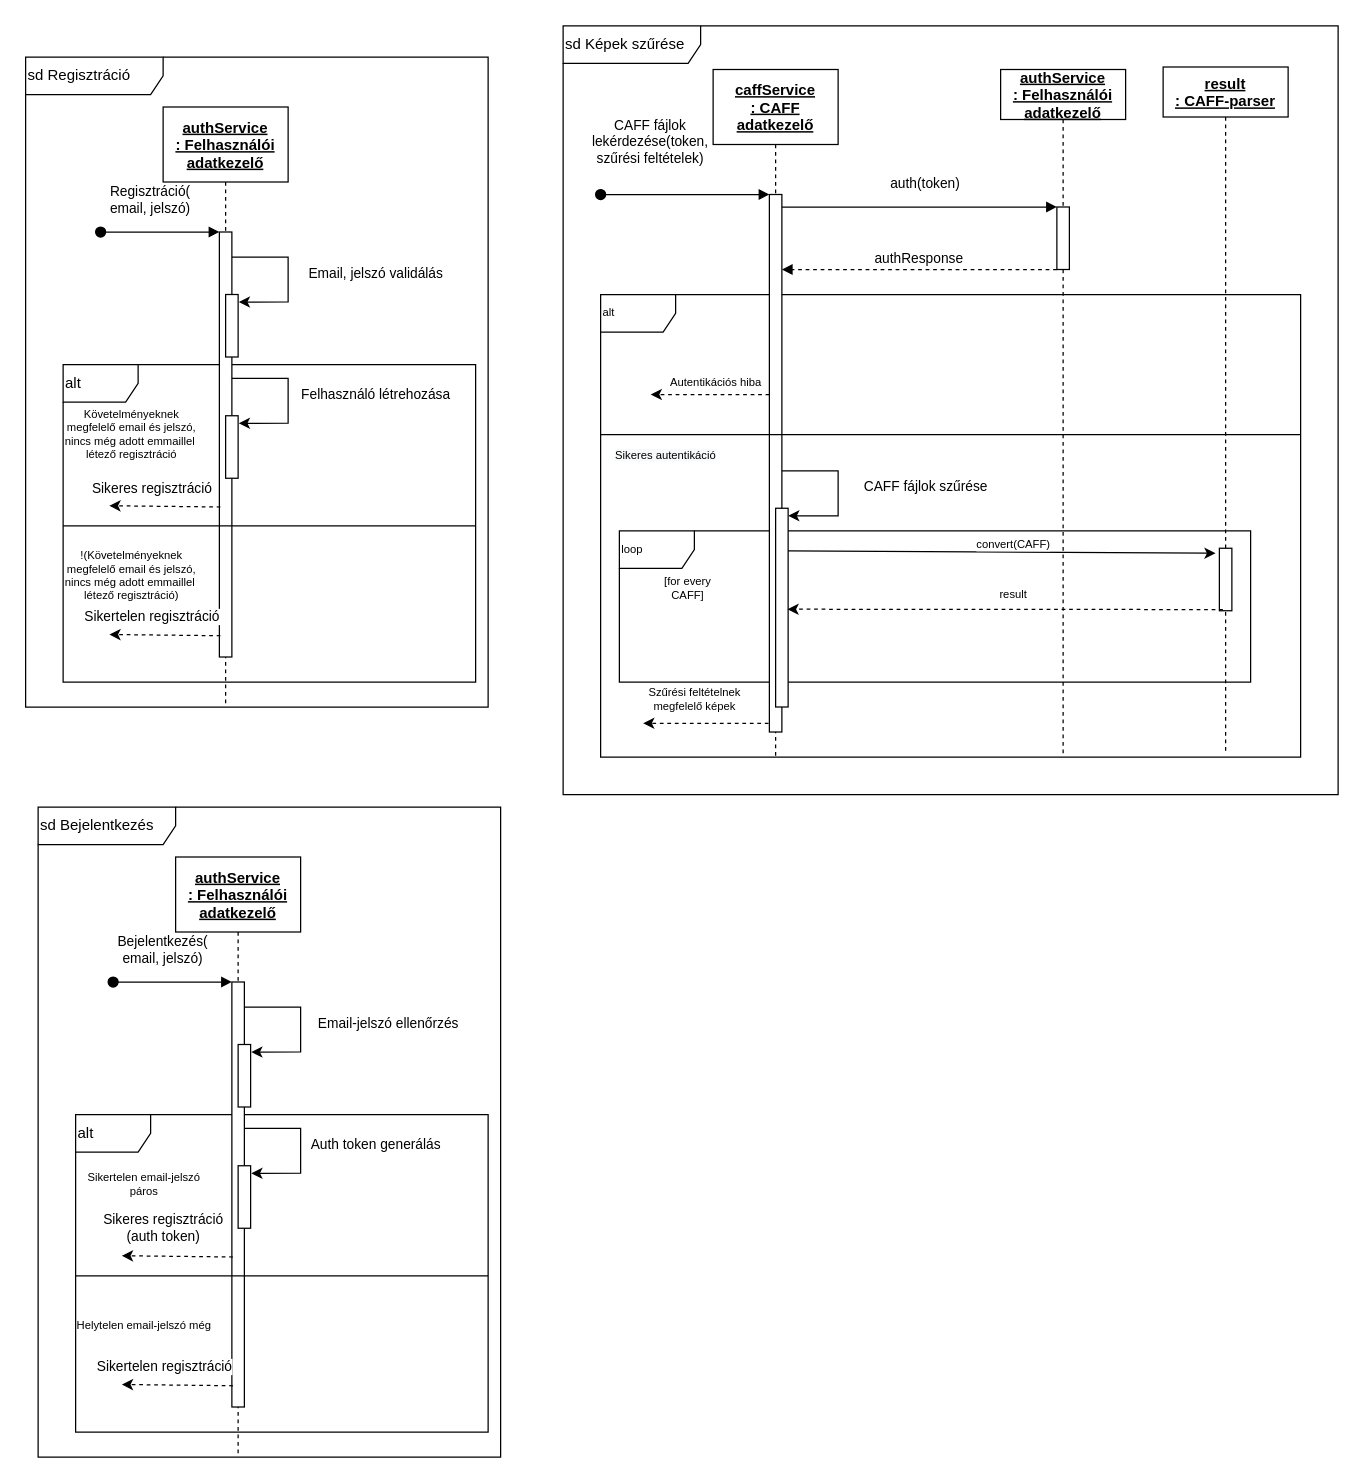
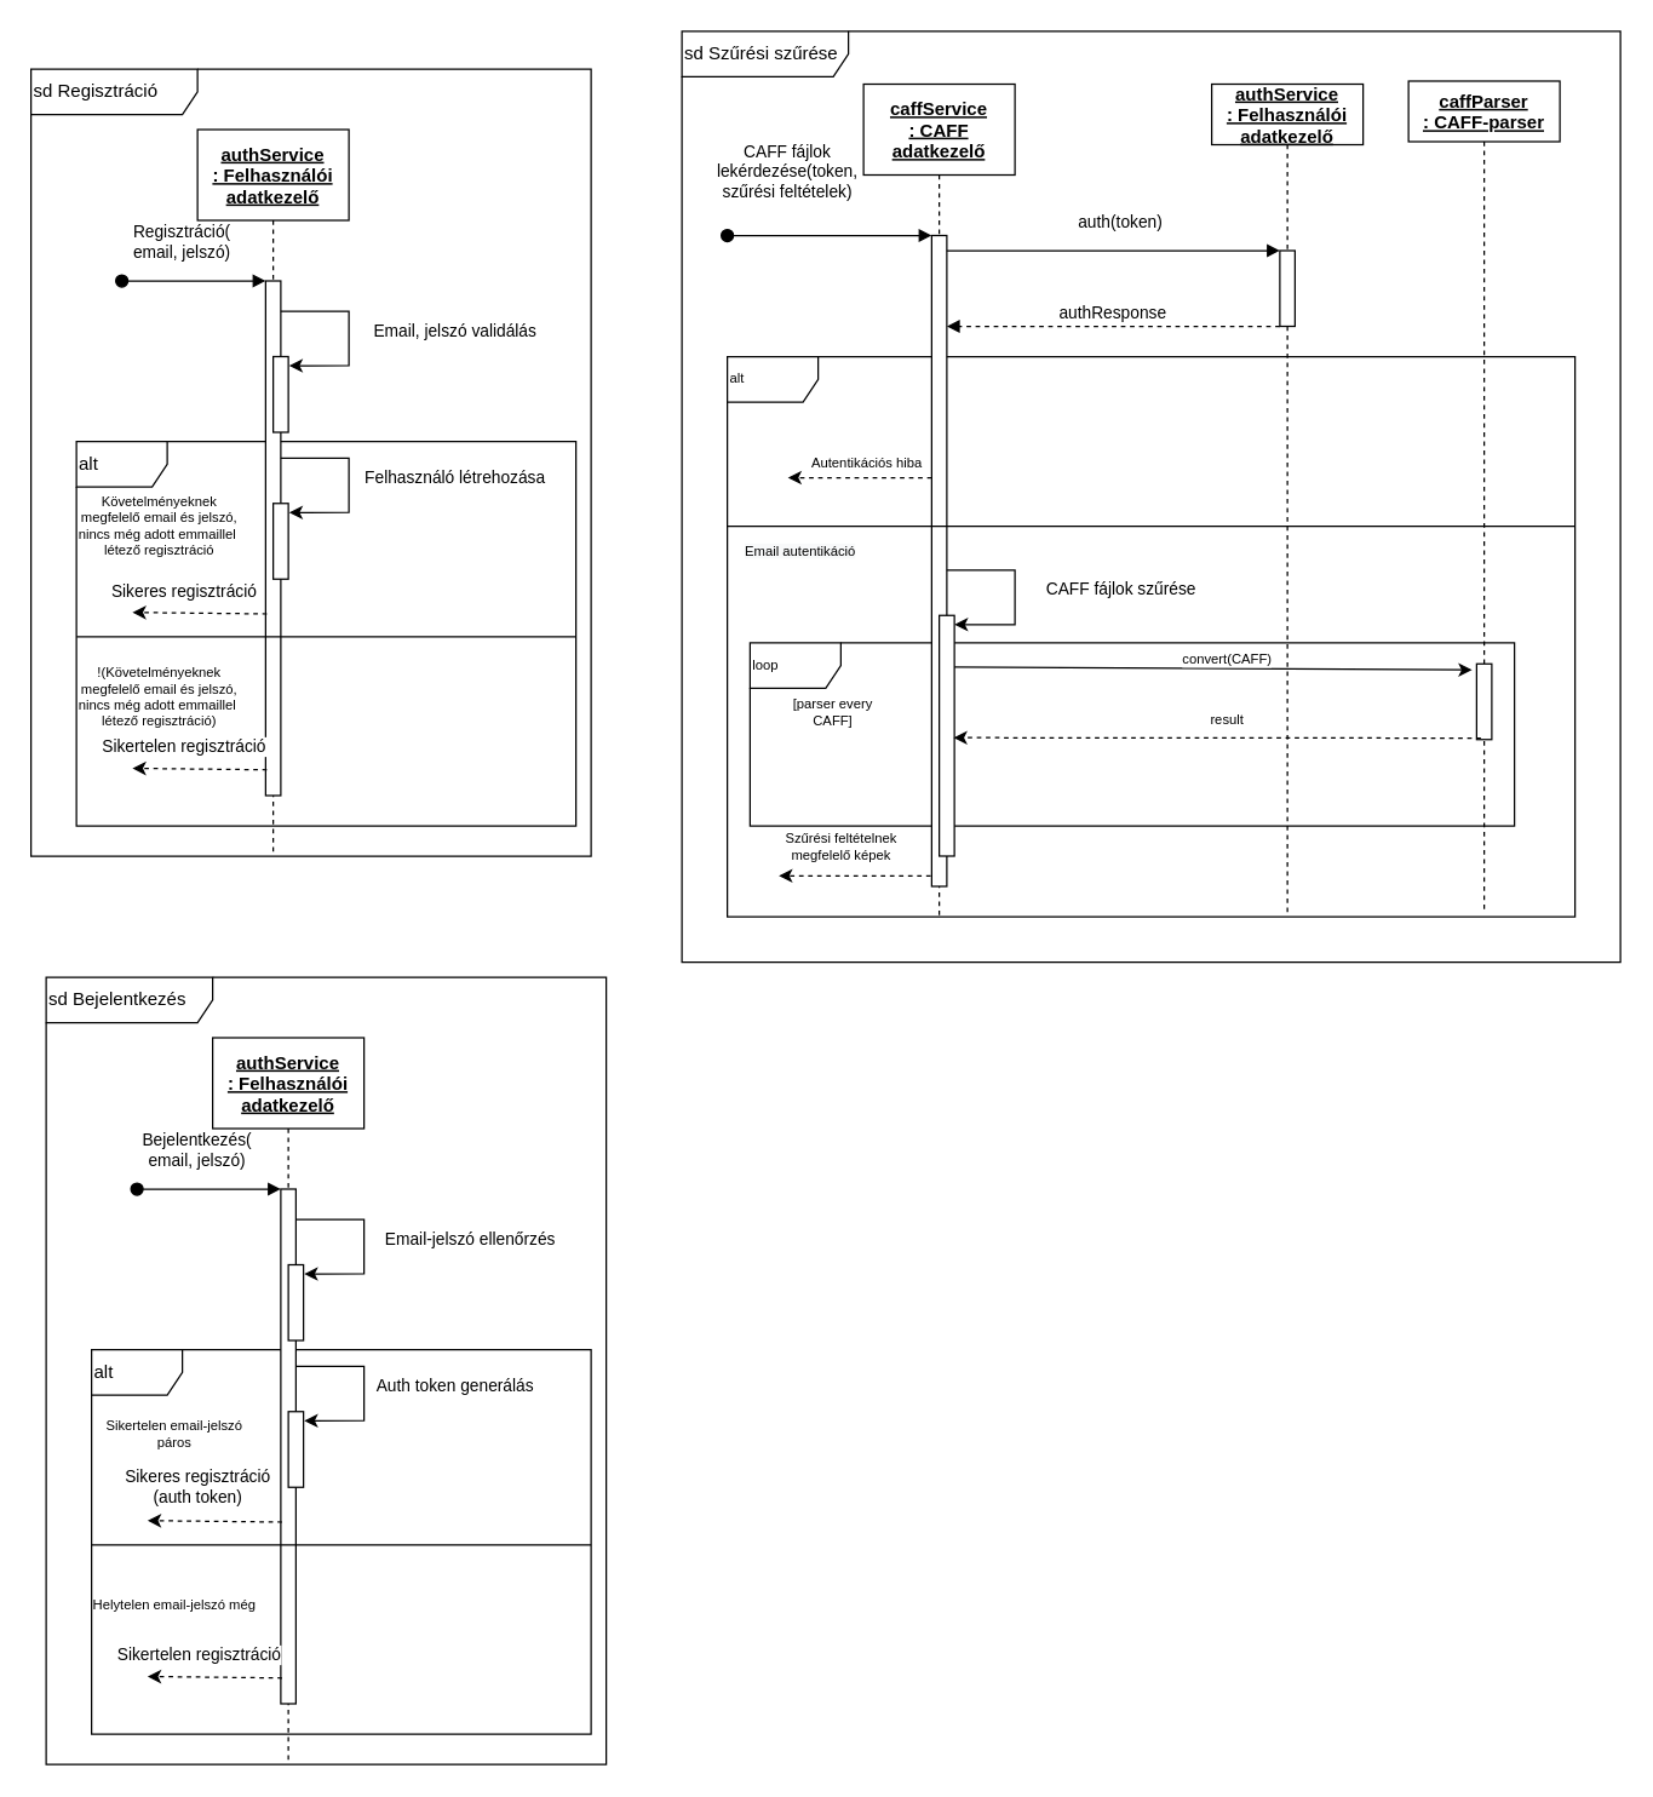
  <mxCell id="0" />
  <mxCell id="1" parent="0" />
  <mxCell id="2" value="alt" style="shape=umlFrame;whiteSpace=wrap;html=1;rounded=0;shadow=0;glass=0;sketch=0;fontSize=9;align=left;" vertex="1" parent="1"><mxGeometry x="480" y="235" width="560" height="370" as="geometry" /></mxCell>
  <mxCell id="3" value="loop" style="shape=umlFrame;whiteSpace=wrap;html=1;rounded=0;shadow=0;glass=0;sketch=0;fontSize=9;align=left;" vertex="1" parent="1"><mxGeometry x="495" y="424" width="505" height="121" as="geometry" /></mxCell>
- <mxCell id="4" value="sd Képek szűrése" style="shape=umlFrame;whiteSpace=wrap;html=1;rounded=0;shadow=0;glass=0;sketch=0;align=left;width=110;height=30;" vertex="1" parent="1"><mxGeometry x="450" y="20" width="620" height="615" as="geometry" /></mxCell>
+ <mxCell id="4" value="sd Szűrési szűrése" style="shape=umlFrame;whiteSpace=wrap;html=1;rounded=0;shadow=0;glass=0;sketch=0;align=left;width=110;height=30;" vertex="1" parent="1"><mxGeometry x="450" y="20" width="620" height="615" as="geometry" /></mxCell>
  <mxCell id="5" value="sd Regisztráció" style="shape=umlFrame;whiteSpace=wrap;html=1;rounded=0;shadow=0;glass=0;sketch=0;align=left;width=110;height=30;" vertex="1" parent="1"><mxGeometry x="20" y="45" width="370" height="520" as="geometry" /></mxCell>
  <mxCell id="6" value="alt" style="shape=umlFrame;whiteSpace=wrap;html=1;rounded=0;shadow=0;glass=0;sketch=0;align=left;" vertex="1" parent="1"><mxGeometry x="50" y="291" width="330" height="254" as="geometry" /></mxCell>
  <mxCell id="7" value="authService &#10;: Felhasználói&#10;adatkezelő" style="shape=umlLifeline;perimeter=lifelinePerimeter;container=1;collapsible=0;recursiveResize=0;rounded=0;shadow=0;strokeWidth=1;size=60;fontStyle=5" parent="1" vertex="1"><mxGeometry x="130" y="85" width="100" height="480" as="geometry" /></mxCell>
  <mxCell id="8" value="" style="points=[];perimeter=orthogonalPerimeter;rounded=0;shadow=0;strokeWidth=1;" parent="7" vertex="1"><mxGeometry x="45" y="100" width="10" height="340" as="geometry" /></mxCell>
  <mxCell id="9" value="Regisztráció(&#10;email, jelszó)" style="verticalAlign=bottom;startArrow=oval;endArrow=block;startSize=8;shadow=0;strokeWidth=1;" parent="7" target="8" edge="1"><mxGeometry x="-0.167" y="10" relative="1" as="geometry"><mxPoint x="-50" y="100" as="sourcePoint" /><mxPoint as="offset" /></mxGeometry></mxCell>
  <mxCell id="10" value="" style="points=[];perimeter=orthogonalPerimeter;rounded=0;shadow=0;strokeWidth=1;" parent="7" vertex="1"><mxGeometry x="50" y="150" width="10" height="50" as="geometry" /></mxCell>
  <mxCell id="11" value="Email, jelszó validálás" style="endArrow=classic;html=1;rounded=0;entryX=1.05;entryY=0.121;entryDx=0;entryDy=0;entryPerimeter=0;" edge="1" parent="7" source="8" target="10"><mxGeometry x="-0.039" y="70" width="50" height="50" relative="1" as="geometry"><mxPoint x="230" y="330" as="sourcePoint" /><mxPoint x="130" y="120" as="targetPoint" /><Array as="points"><mxPoint x="70" y="120" /><mxPoint x="100" y="120" /><mxPoint x="100" y="156" /></Array><mxPoint as="offset" /></mxGeometry></mxCell>
  <mxCell id="12" value="" style="line;strokeWidth=1;fillColor=none;align=left;verticalAlign=middle;spacingTop=-1;spacingLeft=3;spacingRight=3;rotatable=0;labelPosition=right;points=[];portConstraint=eastwest;rounded=0;shadow=0;glass=0;sketch=0;" vertex="1" parent="1"><mxGeometry x="50" y="416" width="330" height="8" as="geometry" /></mxCell>
  <mxCell id="13" value="Követelményeknek megfelelő email és jelszó, nincs még adott emmaillel&amp;nbsp; létező regisztráció" style="text;html=1;strokeColor=none;fillColor=none;align=center;verticalAlign=middle;whiteSpace=wrap;rounded=0;shadow=0;glass=0;sketch=0;fontSize=9;" vertex="1" parent="1"><mxGeometry x="50" y="332" width="110" height="30" as="geometry" /></mxCell>
  <mxCell id="14" value="!(Követelményeknek megfelelő email és jelszó, nincs még adott emmaillel&amp;nbsp; létező regisztráció)" style="text;html=1;strokeColor=none;fillColor=none;align=center;verticalAlign=middle;whiteSpace=wrap;rounded=0;shadow=0;glass=0;sketch=0;fontSize=9;" vertex="1" parent="1"><mxGeometry x="50" y="445" width="110" height="30" as="geometry" /></mxCell>
  <mxCell id="15" value="" style="endArrow=classic;html=1;rounded=0;dashed=1;exitX=0.086;exitY=1;exitDx=0;exitDy=0;exitPerimeter=0;" edge="1" parent="1"><mxGeometry width="50" height="50" relative="1" as="geometry"><mxPoint x="175.86" y="405" as="sourcePoint" /><mxPoint x="87" y="404" as="targetPoint" /></mxGeometry></mxCell>
  <mxCell id="16" value="Sikeres regisztráció" style="edgeLabel;html=1;align=center;verticalAlign=middle;resizable=0;points=[];" vertex="1" connectable="0" parent="15"><mxGeometry x="-0.203" relative="1" as="geometry"><mxPoint x="-20" y="-15" as="offset" /></mxGeometry></mxCell>
  <mxCell id="17" value="" style="points=[];perimeter=orthogonalPerimeter;rounded=0;shadow=0;strokeWidth=1;" vertex="1" parent="1"><mxGeometry x="180" y="332" width="10" height="50" as="geometry" /></mxCell>
  <mxCell id="18" value="Felhasználó létrehozása" style="endArrow=classic;html=1;rounded=0;entryX=1.05;entryY=0.121;entryDx=0;entryDy=0;entryPerimeter=0;" edge="1" parent="1" target="17"><mxGeometry x="-0.039" y="70" width="50" height="50" relative="1" as="geometry"><mxPoint x="185" y="302" as="sourcePoint" /><mxPoint x="140" y="222" as="targetPoint" /><Array as="points"><mxPoint x="200" y="302" /><mxPoint x="230" y="302" /><mxPoint x="230" y="338" /></Array><mxPoint as="offset" /></mxGeometry></mxCell>
  <mxCell id="19" value="" style="endArrow=classic;html=1;rounded=0;dashed=1;exitX=0.086;exitY=1;exitDx=0;exitDy=0;exitPerimeter=0;" edge="1" parent="1"><mxGeometry width="50" height="50" relative="1" as="geometry"><mxPoint x="175.86" y="508" as="sourcePoint" /><mxPoint x="87" y="507" as="targetPoint" /></mxGeometry></mxCell>
  <mxCell id="20" value="Sikertelen regisztráció" style="edgeLabel;html=1;align=center;verticalAlign=middle;resizable=0;points=[];" vertex="1" connectable="0" parent="19"><mxGeometry x="-0.203" relative="1" as="geometry"><mxPoint x="-20" y="-15" as="offset" /></mxGeometry></mxCell>
  <mxCell id="21" value="sd Bejelentkezés" style="shape=umlFrame;whiteSpace=wrap;html=1;rounded=0;shadow=0;glass=0;sketch=0;align=left;width=110;height=30;" vertex="1" parent="1"><mxGeometry x="30" y="645" width="370" height="520" as="geometry" /></mxCell>
  <mxCell id="22" value="alt" style="shape=umlFrame;whiteSpace=wrap;html=1;rounded=0;shadow=0;glass=0;sketch=0;align=left;" vertex="1" parent="1"><mxGeometry x="60" y="891" width="330" height="254" as="geometry" /></mxCell>
  <mxCell id="23" value="authService &#10;: Felhasználói&#10;adatkezelő" style="shape=umlLifeline;perimeter=lifelinePerimeter;container=1;collapsible=0;recursiveResize=0;rounded=0;shadow=0;strokeWidth=1;size=60;fontStyle=5" vertex="1" parent="1"><mxGeometry x="140" y="685" width="100" height="480" as="geometry" /></mxCell>
  <mxCell id="24" value="" style="points=[];perimeter=orthogonalPerimeter;rounded=0;shadow=0;strokeWidth=1;" vertex="1" parent="23"><mxGeometry x="45" y="100" width="10" height="340" as="geometry" /></mxCell>
  <mxCell id="25" value="Bejelentkezés(&#10;email, jelszó)" style="verticalAlign=bottom;startArrow=oval;endArrow=block;startSize=8;shadow=0;strokeWidth=1;" edge="1" parent="23" target="24"><mxGeometry x="-0.167" y="10" relative="1" as="geometry"><mxPoint x="-50" y="100" as="sourcePoint" /><mxPoint as="offset" /></mxGeometry></mxCell>
  <mxCell id="26" value="" style="points=[];perimeter=orthogonalPerimeter;rounded=0;shadow=0;strokeWidth=1;" vertex="1" parent="23"><mxGeometry x="50" y="150" width="10" height="50" as="geometry" /></mxCell>
  <mxCell id="27" value="Email-jelszó ellenőrzés" style="endArrow=classic;html=1;rounded=0;entryX=1.05;entryY=0.121;entryDx=0;entryDy=0;entryPerimeter=0;" edge="1" parent="23" source="24" target="26"><mxGeometry x="-0.039" y="70" width="50" height="50" relative="1" as="geometry"><mxPoint x="230" y="330" as="sourcePoint" /><mxPoint x="130" y="120" as="targetPoint" /><Array as="points"><mxPoint x="70" y="120" /><mxPoint x="100" y="120" /><mxPoint x="100" y="156" /></Array><mxPoint as="offset" /></mxGeometry></mxCell>
  <mxCell id="28" value="" style="line;strokeWidth=1;fillColor=none;align=left;verticalAlign=middle;spacingTop=-1;spacingLeft=3;spacingRight=3;rotatable=0;labelPosition=right;points=[];portConstraint=eastwest;rounded=0;shadow=0;glass=0;sketch=0;" vertex="1" parent="1"><mxGeometry x="60" y="1016" width="330" height="8" as="geometry" /></mxCell>
  <mxCell id="29" value="Sikertelen email-jelszó páros" style="text;html=1;strokeColor=none;fillColor=none;align=center;verticalAlign=middle;whiteSpace=wrap;rounded=0;shadow=0;glass=0;sketch=0;fontSize=9;" vertex="1" parent="1"><mxGeometry x="60" y="932" width="110" height="30" as="geometry" /></mxCell>
  <mxCell id="30" value="Helytelen email-jelszó még" style="text;html=1;strokeColor=none;fillColor=none;align=center;verticalAlign=middle;whiteSpace=wrap;rounded=0;shadow=0;glass=0;sketch=0;fontSize=9;" vertex="1" parent="1"><mxGeometry x="60" y="1045" width="110" height="30" as="geometry" /></mxCell>
  <mxCell id="31" value="" style="endArrow=classic;html=1;rounded=0;dashed=1;exitX=0.086;exitY=1;exitDx=0;exitDy=0;exitPerimeter=0;" edge="1" parent="1"><mxGeometry width="50" height="50" relative="1" as="geometry"><mxPoint x="185.86" y="1005" as="sourcePoint" /><mxPoint x="97" y="1004" as="targetPoint" /></mxGeometry></mxCell>
  <mxCell id="32" value="Sikeres regisztráció&lt;br&gt;(auth token)" style="edgeLabel;html=1;align=center;verticalAlign=middle;resizable=0;points=[];" vertex="1" connectable="0" parent="31"><mxGeometry x="-0.203" relative="1" as="geometry"><mxPoint x="-21" y="-23" as="offset" /></mxGeometry></mxCell>
  <mxCell id="33" value="" style="points=[];perimeter=orthogonalPerimeter;rounded=0;shadow=0;strokeWidth=1;" vertex="1" parent="1"><mxGeometry x="190" y="932" width="10" height="50" as="geometry" /></mxCell>
  <mxCell id="34" value="Auth token generálás" style="endArrow=classic;html=1;rounded=0;entryX=1.05;entryY=0.121;entryDx=0;entryDy=0;entryPerimeter=0;" edge="1" parent="1" target="33"><mxGeometry x="-0.037" y="60" width="50" height="50" relative="1" as="geometry"><mxPoint x="195" y="902" as="sourcePoint" /><mxPoint x="150" y="822" as="targetPoint" /><Array as="points"><mxPoint x="210" y="902" /><mxPoint x="240" y="902" /><mxPoint x="240" y="938" /></Array><mxPoint as="offset" /></mxGeometry></mxCell>
  <mxCell id="35" value="" style="endArrow=classic;html=1;rounded=0;dashed=1;exitX=0.086;exitY=1;exitDx=0;exitDy=0;exitPerimeter=0;" edge="1" parent="1"><mxGeometry width="50" height="50" relative="1" as="geometry"><mxPoint x="185.86" y="1108" as="sourcePoint" /><mxPoint x="97" y="1107" as="targetPoint" /></mxGeometry></mxCell>
  <mxCell id="36" value="Sikertelen regisztráció" style="edgeLabel;html=1;align=center;verticalAlign=middle;resizable=0;points=[];" vertex="1" connectable="0" parent="35"><mxGeometry x="-0.203" relative="1" as="geometry"><mxPoint x="-20" y="-15" as="offset" /></mxGeometry></mxCell>
  <mxCell id="37" value="caffService&#10;: CAFF&#10;adatkezelő" style="shape=umlLifeline;perimeter=lifelinePerimeter;container=1;collapsible=0;recursiveResize=0;rounded=0;shadow=0;strokeWidth=1;size=60;fontStyle=5" vertex="1" parent="1"><mxGeometry x="570" y="55" width="100" height="550" as="geometry" /></mxCell>
  <mxCell id="38" value="" style="points=[];perimeter=orthogonalPerimeter;rounded=0;shadow=0;strokeWidth=1;" vertex="1" parent="37"><mxGeometry x="45" y="100" width="10" height="430" as="geometry" /></mxCell>
  <mxCell id="39" value="CAFF fájlok&#10;lekérdezése(token,&#10;szűrési feltételek)" style="verticalAlign=bottom;startArrow=oval;endArrow=block;startSize=8;shadow=0;strokeWidth=1;" edge="1" parent="37" target="38"><mxGeometry x="-0.407" y="20" relative="1" as="geometry"><mxPoint x="-90" y="100" as="sourcePoint" /><mxPoint as="offset" /></mxGeometry></mxCell>
  <mxCell id="40" value="authService&#10;: Felhasználói&#10;adatkezelő" style="shape=umlLifeline;perimeter=lifelinePerimeter;container=1;collapsible=0;recursiveResize=0;rounded=0;shadow=0;strokeWidth=1;fontStyle=5" vertex="1" parent="1"><mxGeometry x="800" y="55" width="100" height="550" as="geometry" /></mxCell>
  <mxCell id="41" value="" style="points=[];perimeter=orthogonalPerimeter;rounded=0;shadow=0;strokeWidth=1;" vertex="1" parent="40"><mxGeometry x="45" y="110" width="10" height="50" as="geometry" /></mxCell>
  <mxCell id="42" value="auth(token)" style="verticalAlign=bottom;endArrow=block;entryX=0;entryY=0;shadow=0;strokeWidth=1;" edge="1" parent="1" source="38" target="41"><mxGeometry x="0.045" y="10" relative="1" as="geometry"><mxPoint x="725" y="165" as="sourcePoint" /><mxPoint as="offset" /></mxGeometry></mxCell>
  <mxCell id="43" value="authResponse" style="verticalAlign=bottom;endArrow=block;shadow=0;strokeWidth=1;dashed=1;" edge="1" parent="1" source="41" target="38"><mxGeometry relative="1" as="geometry"><mxPoint x="690" y="205" as="sourcePoint" /><mxPoint x="630" y="215" as="targetPoint" /><Array as="points"><mxPoint x="750" y="215" /></Array></mxGeometry></mxCell>
  <mxCell id="44" value="" style="endArrow=classic;html=1;rounded=0;dashed=1;fontSize=9;exitX=0.037;exitY=1.003;exitDx=0;exitDy=0;exitPerimeter=0;" edge="1" parent="1"><mxGeometry width="50" height="50" relative="1" as="geometry"><mxPoint x="614.37" y="578.177" as="sourcePoint" /><mxPoint x="514" y="578" as="targetPoint" /></mxGeometry></mxCell>
  <mxCell id="45" value="Szűrési feltételnek&lt;br&gt;megfelelő képek" style="edgeLabel;html=1;align=center;verticalAlign=middle;resizable=0;points=[];fontSize=9;" vertex="1" connectable="0" parent="44"><mxGeometry x="0.265" y="-2" relative="1" as="geometry"><mxPoint x="3" y="-18" as="offset" /></mxGeometry></mxCell>
  <mxCell id="46" value="" style="endArrow=classic;html=1;rounded=0;dashed=1;fontSize=9;" edge="1" parent="1"><mxGeometry width="50" height="50" relative="1" as="geometry"><mxPoint x="615" y="315" as="sourcePoint" /><mxPoint x="520" y="315" as="targetPoint" /></mxGeometry></mxCell>
  <mxCell id="47" value="Autentikációs hiba" style="edgeLabel;html=1;align=center;verticalAlign=middle;resizable=0;points=[];fontSize=9;" vertex="1" connectable="0" parent="46"><mxGeometry x="-0.128" y="1" relative="1" as="geometry"><mxPoint x="-3" y="-11" as="offset" /></mxGeometry></mxCell>
  <mxCell id="48" value="" style="line;strokeWidth=1;fillColor=none;align=left;verticalAlign=middle;spacingTop=-1;spacingLeft=3;spacingRight=3;rotatable=0;labelPosition=right;points=[];portConstraint=eastwest;rounded=0;shadow=0;glass=0;sketch=0;fontSize=9;" vertex="1" parent="1"><mxGeometry x="480" y="343" width="560" height="8" as="geometry" /></mxCell>
- <mxCell id="49" value="&lt;span style=&quot;color: rgb(0 , 0 , 0) ; font-family: &amp;#34;helvetica&amp;#34; ; font-size: 9px ; font-style: normal ; font-weight: 400 ; letter-spacing: normal ; text-align: center ; text-indent: 0px ; text-transform: none ; word-spacing: 0px ; background-color: rgb(248 , 249 , 250) ; display: inline ; float: none&quot;&gt;Sikeres autentikáció&lt;/span&gt;" style="text;whiteSpace=wrap;html=1;fontSize=9;" vertex="1" parent="1"><mxGeometry x="490" y="352" width="90" height="30" as="geometry" /></mxCell>
+ <mxCell id="49" value="&lt;span style=&quot;color: rgb(0 , 0 , 0) ; font-family: &amp;#34;helvetica&amp;#34; ; font-size: 9px ; font-style: normal ; font-weight: 400 ; letter-spacing: normal ; text-align: center ; text-indent: 0px ; text-transform: none ; word-spacing: 0px ; background-color: rgb(248 , 249 , 250) ; display: inline ; float: none&quot;&gt;Email autentikáció&lt;/span&gt;" style="text;whiteSpace=wrap;html=1;fontSize=9;" vertex="1" parent="1"><mxGeometry x="490" y="352" width="90" height="30" as="geometry" /></mxCell>
  <mxCell id="50" value="CAFF fájlok szűrése" style="endArrow=classic;html=1;rounded=0;" edge="1" parent="1" target="51"><mxGeometry x="-0.039" y="70" width="50" height="50" relative="1" as="geometry"><mxPoint x="625" y="376" as="sourcePoint" /><mxPoint x="580" y="296" as="targetPoint" /><Array as="points"><mxPoint x="640" y="376" /><mxPoint x="670" y="376" /><mxPoint x="670" y="412" /></Array><mxPoint as="offset" /></mxGeometry></mxCell>
  <mxCell id="51" value="" style="points=[];perimeter=orthogonalPerimeter;rounded=0;shadow=0;strokeWidth=1;" vertex="1" parent="1"><mxGeometry x="620" y="406" width="10" height="159" as="geometry" /></mxCell>
- <mxCell id="52" value="[for every CAFF]" style="text;html=1;strokeColor=none;fillColor=none;align=center;verticalAlign=middle;whiteSpace=wrap;rounded=0;shadow=0;glass=0;sketch=0;fontSize=9;" vertex="1" parent="1"><mxGeometry x="520" y="455" width="60" height="30" as="geometry" /></mxCell>
+ <mxCell id="52" value="[parser every CAFF]" style="text;html=1;strokeColor=none;fillColor=none;align=center;verticalAlign=middle;whiteSpace=wrap;rounded=0;shadow=0;glass=0;sketch=0;fontSize=9;" vertex="1" parent="1"><mxGeometry x="520" y="455" width="60" height="30" as="geometry" /></mxCell>
  <mxCell id="53" value="" style="endArrow=classic;html=1;rounded=0;fontSize=9;" edge="1" parent="1"><mxGeometry width="50" height="50" relative="1" as="geometry"><mxPoint x="630" y="440" as="sourcePoint" /><mxPoint x="972" y="442" as="targetPoint" /></mxGeometry></mxCell>
  <mxCell id="54" value="convert(CAFF)" style="edgeLabel;html=1;align=center;verticalAlign=middle;resizable=0;points=[];fontSize=9;" vertex="1" connectable="0" parent="53"><mxGeometry x="0.591" y="-1" relative="1" as="geometry"><mxPoint x="-92" y="-8" as="offset" /></mxGeometry></mxCell>
- <mxCell id="55" value="result&#10;: CAFF-parser" style="shape=umlLifeline;perimeter=lifelinePerimeter;container=1;collapsible=0;recursiveResize=0;rounded=0;shadow=0;strokeWidth=1;fontStyle=5" vertex="1" parent="1"><mxGeometry x="930" y="53" width="100" height="550" as="geometry" /></mxCell>
+ <mxCell id="55" value="caffParser&#10;: CAFF-parser" style="shape=umlLifeline;perimeter=lifelinePerimeter;container=1;collapsible=0;recursiveResize=0;rounded=0;shadow=0;strokeWidth=1;fontStyle=5" vertex="1" parent="1"><mxGeometry x="930" y="53" width="100" height="550" as="geometry" /></mxCell>
  <mxCell id="56" value="" style="points=[];perimeter=orthogonalPerimeter;rounded=0;shadow=0;strokeWidth=1;" vertex="1" parent="55"><mxGeometry x="45" y="385" width="10" height="50" as="geometry" /></mxCell>
  <mxCell id="57" value="" style="endArrow=classic;html=1;rounded=0;fontSize=9;exitX=0.28;exitY=0.981;exitDx=0;exitDy=0;exitPerimeter=0;entryX=0.944;entryY=0.508;entryDx=0;entryDy=0;entryPerimeter=0;dashed=1;" edge="1" parent="1" source="56" target="51"><mxGeometry width="50" height="50" relative="1" as="geometry"><mxPoint x="830" y="515" as="sourcePoint" /><mxPoint x="880" y="465" as="targetPoint" /></mxGeometry></mxCell>
  <mxCell id="58" value="result" style="edgeLabel;html=1;align=center;verticalAlign=middle;resizable=0;points=[];fontSize=9;" vertex="1" connectable="0" parent="57"><mxGeometry x="-0.019" y="-2" relative="1" as="geometry"><mxPoint x="3" y="-10" as="offset" /></mxGeometry></mxCell>
